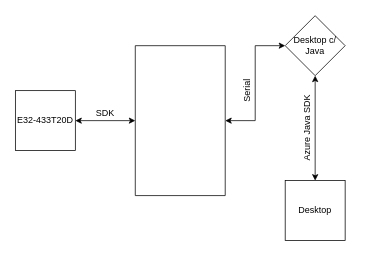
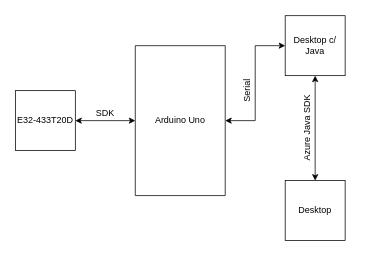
  <mxCell id="0" />
  <mxCell id="1" parent="0" />
  <mxCell id="2" style="edgeStyle=orthogonalEdgeStyle;rounded=0;orthogonalLoop=1;jettySize=auto;html=1;startArrow=classic;startFill=1;" edge="1" parent="1" source="4" target="6"><mxGeometry relative="1" as="geometry" /></mxCell>
  <mxCell id="3" style="edgeStyle=orthogonalEdgeStyle;rounded=0;orthogonalLoop=1;jettySize=auto;html=1;entryX=0;entryY=0.5;entryDx=0;entryDy=0;startArrow=classic;startFill=1;" edge="1" parent="1" source="4" target="8"><mxGeometry relative="1" as="geometry"><Array as="points" /></mxGeometry></mxCell>
  <mxCell id="4" value="&lt;div&gt;&lt;br&gt;&lt;/div&gt;" style="verticalLabelPosition=bottom;verticalAlign=top;html=1;shape=mxgraph.basic.rect;fillColor2=none;strokeWidth=1;size=20;indent=5;rotation=90;" vertex="1" parent="1"><mxGeometry x="140" y="100" width="200" height="120" as="geometry" /></mxCell>
+ <mxCell id="5" value="Arduino Uno" style="text;html=1;strokeColor=none;fillColor=none;align=center;verticalAlign=middle;whiteSpace=wrap;rounded=0;" vertex="1" parent="1"><mxGeometry x="200" y="150" width="80" height="20" as="geometry" /></mxCell>
  <mxCell id="6" value="E32-433T20D" style="whiteSpace=wrap;html=1;aspect=fixed;" vertex="1" parent="1"><mxGeometry x="20" y="120" width="80" height="80" as="geometry" /></mxCell>
  <mxCell id="7" value="" style="edgeStyle=orthogonalEdgeStyle;rounded=0;orthogonalLoop=1;jettySize=auto;html=1;startArrow=classic;startFill=1;" edge="1" parent="1" source="8" target="10"><mxGeometry relative="1" as="geometry" /></mxCell>
- <mxCell id="8" value="Desktop c/ Java" style="rhombus;whiteSpace=wrap;html=1;aspect=fixed;" vertex="1" parent="1"><mxGeometry x="380" y="20" width="80" height="80" as="geometry" /></mxCell>
+ <mxCell id="8" value="Desktop c/ Java" style="whiteSpace=wrap;html=1;aspect=fixed;" vertex="1" parent="1"><mxGeometry x="380" y="20" width="80" height="80" as="geometry" /></mxCell>
  <mxCell id="9" value="SDK" style="text;html=1;strokeColor=none;fillColor=none;align=center;verticalAlign=middle;whiteSpace=wrap;rounded=0;" vertex="1" parent="1"><mxGeometry x="120" y="140" width="40" height="20" as="geometry" /></mxCell>
  <mxCell id="10" value="Desktop" style="whiteSpace=wrap;html=1;aspect=fixed;" vertex="1" parent="1"><mxGeometry x="380" y="240" width="80" height="80" as="geometry" /></mxCell>
  <mxCell id="11" value="Serial" style="text;html=1;strokeColor=none;fillColor=none;align=center;verticalAlign=middle;whiteSpace=wrap;rounded=0;rotation=-90;" vertex="1" parent="1"><mxGeometry x="310" y="110" width="40" height="20" as="geometry" /></mxCell>
  <mxCell id="12" value="Azure Java SDK" style="text;html=1;strokeColor=none;fillColor=none;align=center;verticalAlign=middle;whiteSpace=wrap;rounded=0;rotation=-90;" vertex="1" parent="1"><mxGeometry x="335.32" y="159.07" width="149.37" height="20" as="geometry" /></mxCell>
